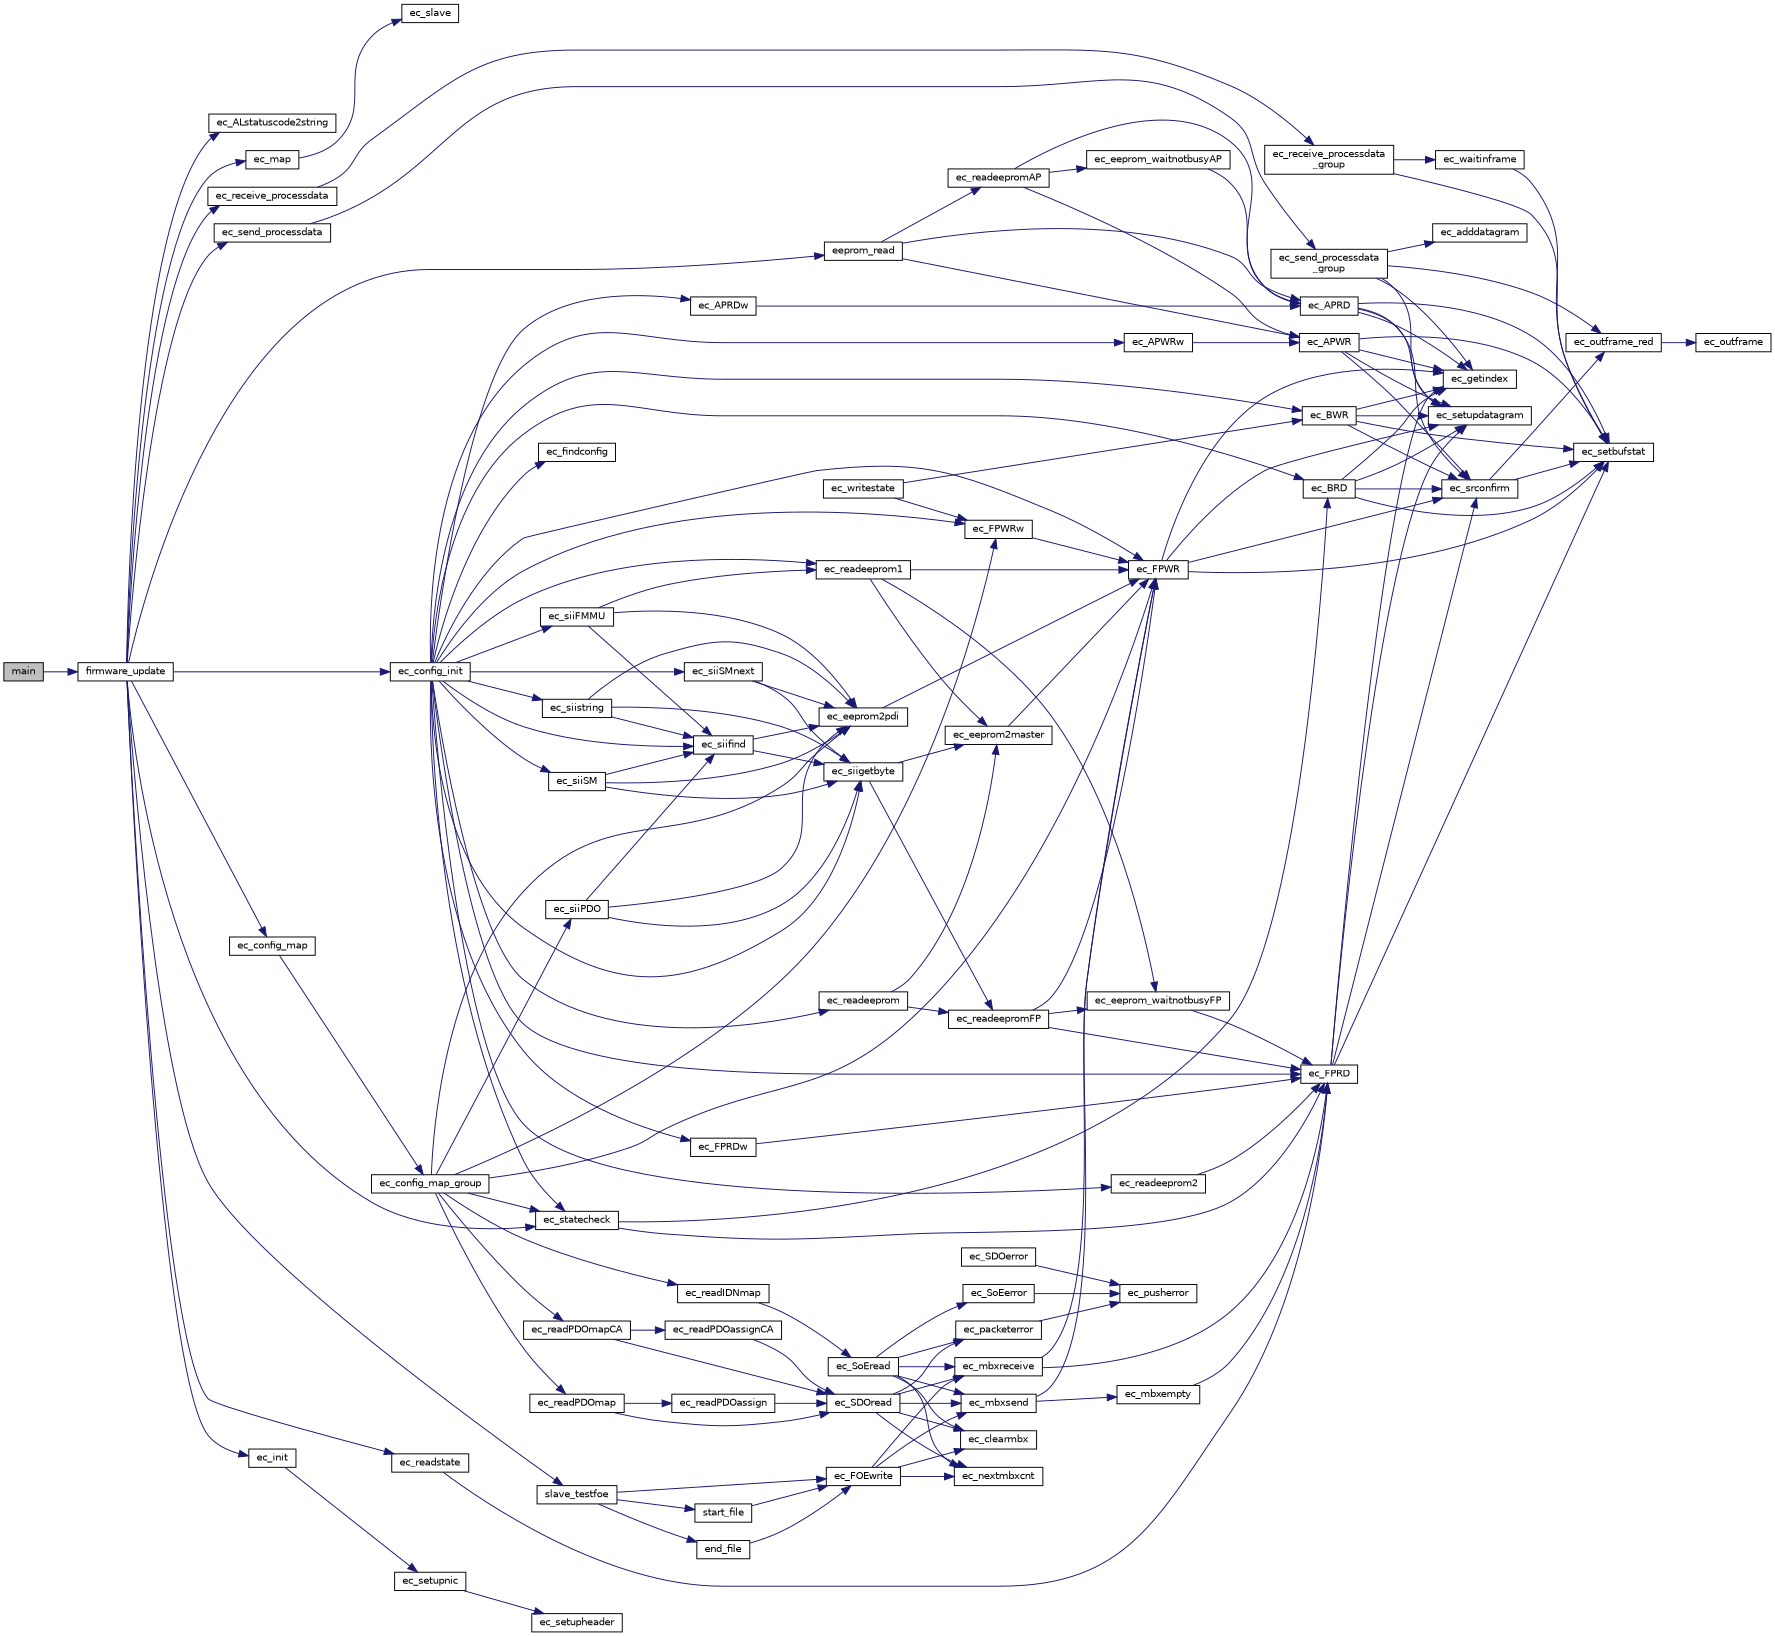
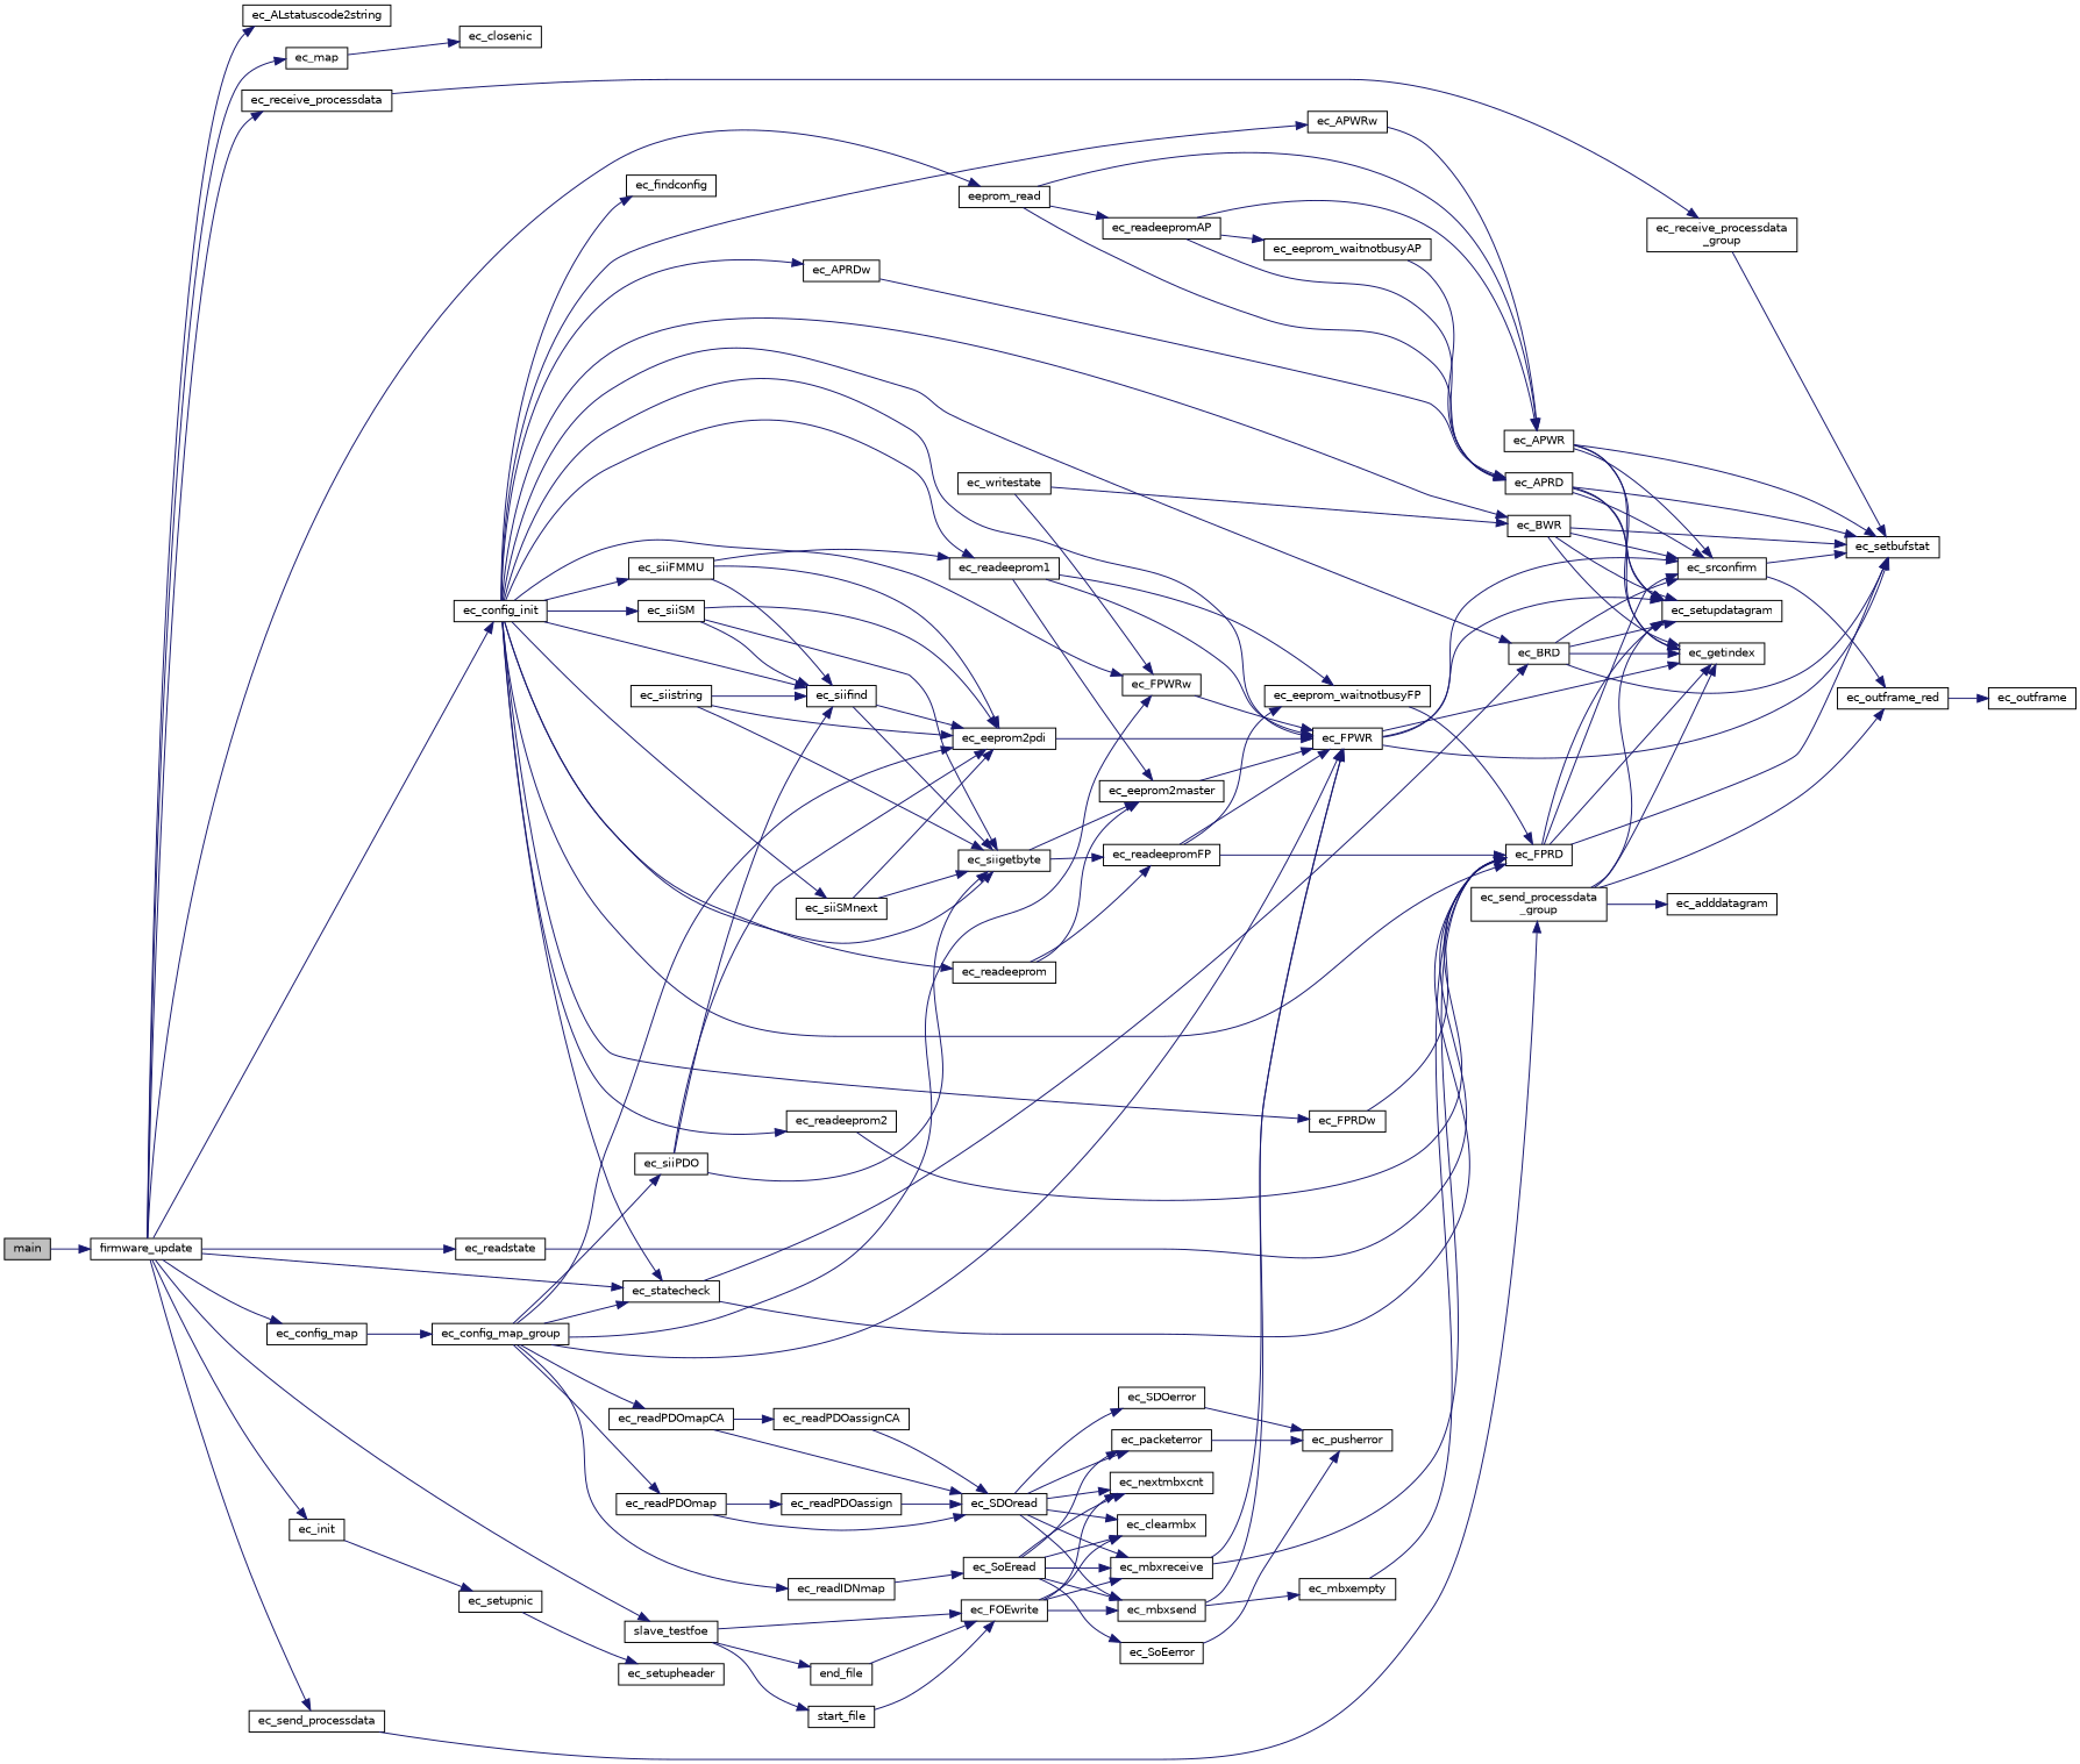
  digraph {
    rankdir=LR
    node [color=black fillcolor=white fontname=Helvetica fontsize=10 shape=record style=filled]
    edge [color=midnightblue fontname=Helvetica fontsize=10 labelfontname=Helvetica labelfontsize=10 style=solid]
    n1 [fillcolor=grey75 fontcolor=black height=0.2 label=main width=0.4]
    n2 [height=0.2 label=firmware_update width=0.4]
    n3 [height=0.2 label=ec_ALstatuscode2string width=0.4]
    n4 [height=0.2 label=ec_map width=0.4]
    n5 [height=0.2 label=ec_config_init width=0.4]
    n6 [height=0.2 label=ec_statecheck width=0.4]
    n7 [height=0.2 label=ec_config_map width=0.4]
    n8 [height=0.2 label=ec_init width=0.4]
    n9 [height=0.2 label=ec_readstate width=0.4]
    n10 [height=0.2 label=ec_receive_processdata width=0.4]
    n11 [height=0.2 label=ec_send_processdata width=0.4]
    n12 [height=0.2 label=eeprom_read width=0.4]
    n13 [height=0.2 label=slave_testfoe width=0.4]
-   n14 [height=0.2 label=ec_slave width=0.4]
+   n14 [height=0.2 label=ec_closenic width=0.4]
    n15 [height=0.2 label=ec_APRDw width=0.4]
    n16 [height=0.2 label=ec_APWRw width=0.4]
    n17 [height=0.2 label=ec_BRD width=0.4]
    n18 [height=0.2 label=ec_BWR width=0.4]
    n19 [height=0.2 label=ec_findconfig width=0.4]
    n20 [height=0.2 label=ec_FPRD width=0.4]
    n21 [height=0.2 label=ec_FPRDw width=0.4]
    n22 [height=0.2 label=ec_FPWR width=0.4]
    n23 [height=0.2 label=ec_FPWRw width=0.4]
    n24 [height=0.2 label=ec_readeeprom width=0.4]
    n25 [height=0.2 label=ec_readeeprom1 width=0.4]
    n26 [height=0.2 label=ec_readeeprom2 width=0.4]
    n27 [height=0.2 label=ec_siifind width=0.4]
    n28 [height=0.2 label=ec_siigetbyte width=0.4]
    n29 [height=0.2 label=ec_siiFMMU width=0.4]
    n30 [height=0.2 label=ec_siiSM width=0.4]
    n31 [height=0.2 label=ec_siiSMnext width=0.4]
    n32 [height=0.2 label=ec_siistring width=0.4]
    n33 [height=0.2 label=ec_config_map_group width=0.4]
    n34 [height=0.2 label=ec_setupnic width=0.4]
    n35 [height=0.2 label="ec_receive_processdata\l_group" width=0.4]
    n36 [height=0.2 label="ec_send_processdata\l_group" width=0.4]
    n37 [height=0.2 label=ec_writestate width=0.4]
    n38 [height=0.2 label=ec_APRD width=0.4]
    n39 [height=0.2 label=ec_APWR width=0.4]
    n40 [height=0.2 label=ec_readeepromAP width=0.4]
    n41 [height=0.2 label=start_file width=0.4]
    n42 [height=0.2 label=ec_FOEwrite width=0.4]
    n43 [height=0.2 label=end_file width=0.4]
    n44 [height=0.2 label=ec_getindex width=0.4]
    n45 [height=0.2 label=ec_setbufstat width=0.4]
    n46 [height=0.2 label=ec_setupdatagram width=0.4]
    n47 [height=0.2 label=ec_srconfirm width=0.4]
    n48 [height=0.2 label=ec_eeprom2master width=0.4]
    n49 [height=0.2 label=ec_readeepromFP width=0.4]
    n50 [height=0.2 label=ec_eeprom_waitnotbusyFP width=0.4]
    n51 [height=0.2 label=ec_eeprom2pdi width=0.4]
    n52 [height=0.2 label=ec_outframe_red width=0.4]
    n53 [height=0.2 label=ec_outframe width=0.4]
    n54 [height=0.2 label=ec_readIDNmap width=0.4]
    n55 [height=0.2 label=ec_readPDOmap width=0.4]
    n56 [height=0.2 label=ec_readPDOmapCA width=0.4]
    n57 [height=0.2 label=ec_siiPDO width=0.4]
    n58 [height=0.2 label=ec_SoEread width=0.4]
    n59 [height=0.2 label=ec_readPDOassign width=0.4]
    n60 [height=0.2 label=ec_SDOread width=0.4]
    n61 [height=0.2 label=ec_readPDOassignCA width=0.4]
    n62 [height=0.2 label=ec_clearmbx width=0.4]
    n63 [height=0.2 label=ec_mbxreceive width=0.4]
    n64 [height=0.2 label=ec_mbxsend width=0.4]
    n65 [height=0.2 label=ec_nextmbxcnt width=0.4]
    n66 [height=0.2 label=ec_packeterror width=0.4]
    n67 [height=0.2 label=ec_SoEerror width=0.4]
    n68 [height=0.2 label=ec_mbxempty width=0.4]
    n69 [height=0.2 label=ec_pusherror width=0.4]
    n70 [height=0.2 label=ec_SDOerror width=0.4]
    n71 [height=0.2 label=ec_setupheader width=0.4]
-   n72 [height=0.2 label=ec_waitinframe width=0.4]
    n73 [height=0.2 label=ec_adddatagram width=0.4]
    n74 [height=0.2 label=ec_eeprom_waitnotbusyAP width=0.4]
    n1 -> n2
    n2 -> n3
    n2 -> n4
    n2 -> n5
    n2 -> n6
    n2 -> n7
    n2 -> n8
    n2 -> n9
    n2 -> n10
    n2 -> n11
    n2 -> n12
    n2 -> n13
    n4 -> n14
    n5 -> n6
    n5 -> n15
    n5 -> n16
    n5 -> n17
    n5 -> n18
    n5 -> n19
    n5 -> n20
    n5 -> n21
    n5 -> n22
    n5 -> n23
    n5 -> n24
    n5 -> n25
    n5 -> n26
    n5 -> n27
    n5 -> n28
    n5 -> n29
    n5 -> n30
    n5 -> n31
-   n5 -> n32
    n6 -> n17
    n6 -> n20
    n7 -> n33
    n8 -> n34
    n9 -> n20
    n10 -> n35
    n11 -> n36
    n12 -> n38
    n12 -> n39
    n12 -> n40
    n13 -> n41
    n13 -> n42
    n13 -> n43
    n15 -> n38
    n16 -> n39
    n17 -> n44
    n17 -> n45
    n17 -> n46
    n17 -> n47
    n18 -> n44
    n18 -> n45
    n18 -> n46
    n18 -> n47
    n20 -> n44
    n20 -> n45
    n20 -> n46
    n20 -> n47
    n21 -> n20
    n22 -> n44
    n22 -> n45
    n22 -> n46
    n22 -> n47
    n23 -> n22
    n24 -> n48
    n24 -> n49
    n25 -> n22
    n25 -> n48
    n25 -> n50
    n26 -> n20
    n27 -> n28
    n27 -> n51
    n28 -> n48
    n28 -> n49
    n29 -> n25
    n29 -> n27
    n29 -> n51
    n30 -> n27
    n30 -> n28
    n30 -> n51
    n31 -> n28
    n31 -> n51
    n32 -> n27
    n32 -> n28
    n32 -> n51
    n33 -> n6
    n33 -> n22
    n33 -> n23
    n33 -> n51
    n33 -> n54
    n33 -> n55
    n33 -> n56
    n33 -> n57
    n34 -> n71
    n35 -> n45
-   n35 -> n72
    n36 -> n44
    n36 -> n46
    n36 -> n52
    n36 -> n73
    n37 -> n18
    n37 -> n23
    n38 -> n44
    n38 -> n45
    n38 -> n46
    n38 -> n47
    n39 -> n44
    n39 -> n45
    n39 -> n46
    n39 -> n47
    n40 -> n38
    n40 -> n39
    n40 -> n74
    n41 -> n42
    n42 -> n62
    n42 -> n63
    n42 -> n64
    n42 -> n65
    n43 -> n42
    n47 -> n45
    n47 -> n52
    n48 -> n22
    n49 -> n20
    n49 -> n22
    n49 -> n50
    n50 -> n20
    n51 -> n22
    n52 -> n53
    n54 -> n58
    n55 -> n59
    n55 -> n60
    n56 -> n60
    n56 -> n61
    n57 -> n27
    n57 -> n28
    n57 -> n51
    n58 -> n62
    n58 -> n63
    n58 -> n64
    n58 -> n65
    n58 -> n66
    n58 -> n67
    n59 -> n60
    n60 -> n62
    n60 -> n63
    n60 -> n64
    n60 -> n65
    n60 -> n66
+   n60 -> n70
    n61 -> n60
    n63 -> n20
    n63 -> n22
    n64 -> n22
    n64 -> n68
    n66 -> n69
    n67 -> n69
    n68 -> n20
    n70 -> n69
-   n72 -> n45
    n74 -> n38
  }
